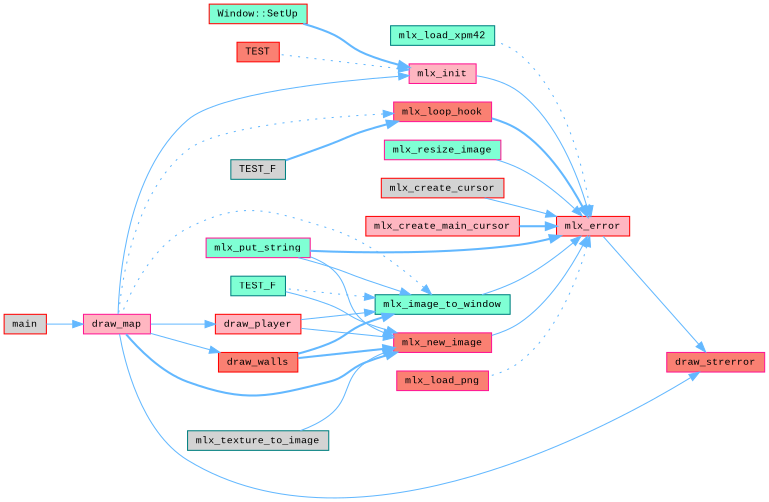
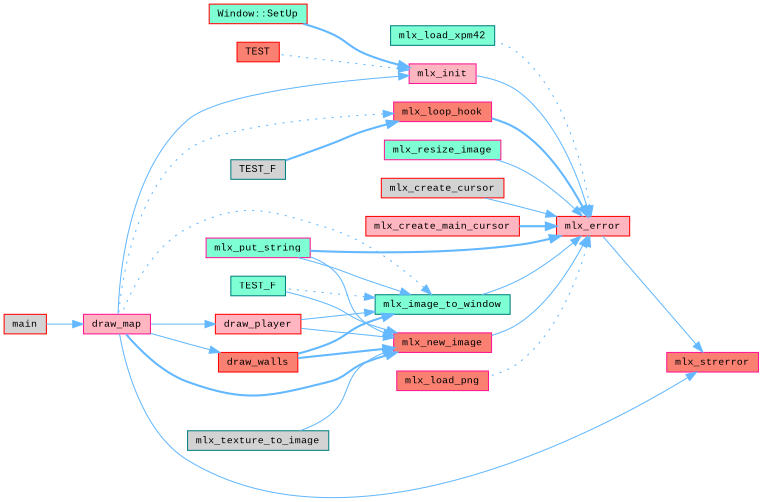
  digraph {
    fontname="Liberation Mono"
    rankdir=RL
    node [color=deeppink fillcolor=salmon fontname="Liberation Mono" fontsize=10 shape=box style=filled]
    edge [color=steelblue1 dir=back fontname="Liberation Mono" fontsize=10 labelfontname=Helvetica labelfontsize=10 style=solid]
-   n1 [fontcolor=black height=0.2 label=draw_strerror width=0.4]
+   n1 [fontcolor=black height=0.2 label=mlx_strerror width=0.4]
    n2 [fillcolor=lightpink height=0.2 label=draw_map width=0.4]
    n3 [color=red fillcolor=lightpink height=0.2 label=mlx_error width=0.4]
    n4 [color=red fillcolor=lightgrey height=0.2 label=main width=0.4]
    n5 [color=red fillcolor=lightgrey height=0.2 label=mlx_create_cursor width=0.4]
    n6 [color=red fillcolor=lightpink height=0.2 label=mlx_create_main_cursor width=0.4]
    n7 [color=teal fillcolor=aquamarine height=0.2 label=mlx_image_to_window width=0.4]
    n8 [fillcolor=aquamarine height=0.2 label=mlx_put_string width=0.4]
    n9 [fillcolor=lightpink height=0.2 label=mlx_init width=0.4]
    n10 [height=0.2 label=mlx_load_png width=0.4]
    n11 [color=teal fillcolor=aquamarine height=0.2 label=mlx_load_xpm42 width=0.4]
    n12 [height=0.2 label=mlx_loop_hook width=0.4]
    n13 [height=0.2 label=mlx_new_image width=0.4]
    n14 [fillcolor=aquamarine height=0.2 label=mlx_resize_image width=0.4]
    n15 [color=red fillcolor=lightpink height=0.2 label=draw_player width=0.4]
    n16 [color=red height=0.2 label=draw_walls width=0.4]
    n17 [color=teal fillcolor=aquamarine height=0.2 label=TEST_F width=0.4]
    n18 [color=red fillcolor=aquamarine height=0.2 label="Window::SetUp" width=0.4]
    n19 [color=red height=0.2 label=TEST width=0.4]
    n20 [color=teal fillcolor=lightgrey height=0.2 label=TEST_F width=0.4]
    n21 [color=teal fillcolor=lightgrey height=0.2 label=mlx_texture_to_image width=0.4]
    n1 -> n2
    n1 -> n3
    n2 -> n4
    n3 -> n5
    n3 -> n6 [style=bold]
    n3 -> n7
    n3 -> n8 [style=bold]
    n3 -> n9
    n3 -> n10 [style=dotted]
    n3 -> n11 [style=dotted]
    n3 -> n12 [style=bold]
    n3 -> n13
    n3 -> n14
    n7 -> n2 [style=dotted]
    n7 -> n8
    n7 -> n15
    n7 -> n16 [style=bold]
    n7 -> n17 [style=dotted]
    n9 -> n2
    n9 -> n18 [style=bold]
    n9 -> n19 [style=dotted]
    n12 -> n2 [style=dotted]
    n12 -> n20 [style=bold]
    n13 -> n2 [style=bold]
    n13 -> n8
    n13 -> n15
    n13 -> n16 [style=bold]
    n13 -> n17
    n13 -> n21
    n15 -> n2
    n16 -> n2
  }
